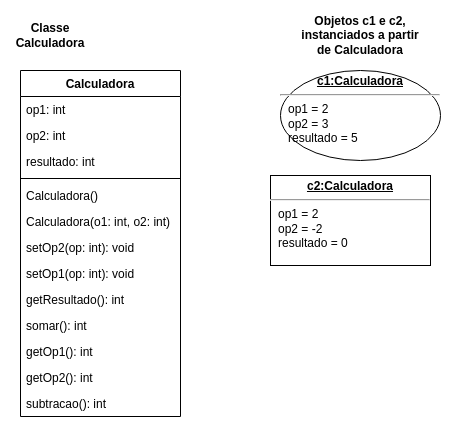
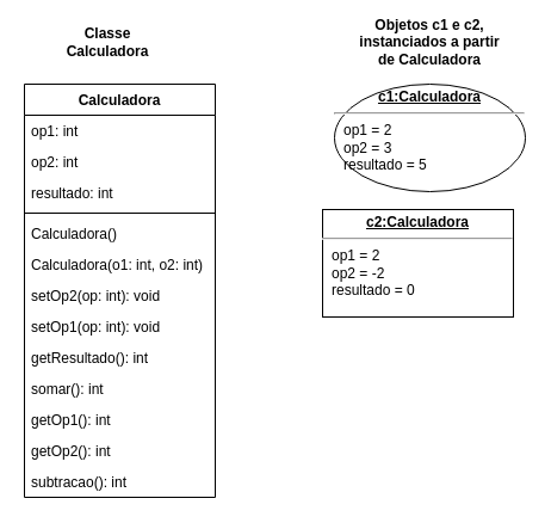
  <mxCell id="0" />
  <mxCell id="1" parent="0" />
  <mxCell id="2" value="Calculadora" style="swimlane;fontStyle=1;align=center;verticalAlign=top;childLayout=stackLayout;horizontal=1;startSize=26;horizontalStack=0;resizeParent=1;resizeParentMax=0;resizeLast=0;collapsible=1;marginBottom=0;" vertex="1" parent="1"><mxGeometry x="20" y="70" width="160" height="346" as="geometry" /></mxCell>
  <mxCell id="3" value="op1: int" style="text;strokeColor=none;fillColor=none;align=left;verticalAlign=top;spacingLeft=4;spacingRight=4;overflow=hidden;rotatable=0;points=[[0,0.5],[1,0.5]];portConstraint=eastwest;" vertex="1" parent="2"><mxGeometry y="26" width="160" height="26" as="geometry" /></mxCell>
  <mxCell id="4" value="op2: int" style="text;strokeColor=none;fillColor=none;align=left;verticalAlign=top;spacingLeft=4;spacingRight=4;overflow=hidden;rotatable=0;points=[[0,0.5],[1,0.5]];portConstraint=eastwest;" vertex="1" parent="2"><mxGeometry y="52" width="160" height="26" as="geometry" /></mxCell>
  <mxCell id="5" value="resultado: int" style="text;strokeColor=none;fillColor=none;align=left;verticalAlign=top;spacingLeft=4;spacingRight=4;overflow=hidden;rotatable=0;points=[[0,0.5],[1,0.5]];portConstraint=eastwest;" vertex="1" parent="2"><mxGeometry y="78" width="160" height="26" as="geometry" /></mxCell>
  <mxCell id="6" value="" style="line;strokeWidth=1;fillColor=none;align=left;verticalAlign=middle;spacingTop=-1;spacingLeft=3;spacingRight=3;rotatable=0;labelPosition=right;points=[];portConstraint=eastwest;" vertex="1" parent="2"><mxGeometry y="104" width="160" height="8" as="geometry" /></mxCell>
  <mxCell id="7" value="Calculadora()" style="text;strokeColor=none;fillColor=none;align=left;verticalAlign=top;spacingLeft=4;spacingRight=4;overflow=hidden;rotatable=0;points=[[0,0.5],[1,0.5]];portConstraint=eastwest;" vertex="1" parent="2"><mxGeometry y="112" width="160" height="26" as="geometry" /></mxCell>
  <mxCell id="8" value="Calculadora(o1: int, o2: int)" style="text;strokeColor=none;fillColor=none;align=left;verticalAlign=top;spacingLeft=4;spacingRight=4;overflow=hidden;rotatable=0;points=[[0,0.5],[1,0.5]];portConstraint=eastwest;" vertex="1" parent="2"><mxGeometry y="138" width="160" height="26" as="geometry" /></mxCell>
  <mxCell id="9" value="setOp2(op: int): void" style="text;strokeColor=none;fillColor=none;align=left;verticalAlign=top;spacingLeft=4;spacingRight=4;overflow=hidden;rotatable=0;points=[[0,0.5],[1,0.5]];portConstraint=eastwest;" vertex="1" parent="2"><mxGeometry y="164" width="160" height="26" as="geometry" /></mxCell>
  <mxCell id="10" value="setOp1(op: int): void" style="text;strokeColor=none;fillColor=none;align=left;verticalAlign=top;spacingLeft=4;spacingRight=4;overflow=hidden;rotatable=0;points=[[0,0.5],[1,0.5]];portConstraint=eastwest;" vertex="1" parent="2"><mxGeometry y="190" width="160" height="26" as="geometry" /></mxCell>
  <mxCell id="11" value="getResultado(): int" style="text;strokeColor=none;fillColor=none;align=left;verticalAlign=top;spacingLeft=4;spacingRight=4;overflow=hidden;rotatable=0;points=[[0,0.5],[1,0.5]];portConstraint=eastwest;" vertex="1" parent="2"><mxGeometry y="216" width="160" height="26" as="geometry" /></mxCell>
  <mxCell id="12" value="somar(): int" style="text;strokeColor=none;fillColor=none;align=left;verticalAlign=top;spacingLeft=4;spacingRight=4;overflow=hidden;rotatable=0;points=[[0,0.5],[1,0.5]];portConstraint=eastwest;" vertex="1" parent="2"><mxGeometry y="242" width="160" height="26" as="geometry" /></mxCell>
  <mxCell id="13" value="getOp1(): int" style="text;strokeColor=none;fillColor=none;align=left;verticalAlign=top;spacingLeft=4;spacingRight=4;overflow=hidden;rotatable=0;points=[[0,0.5],[1,0.5]];portConstraint=eastwest;" vertex="1" parent="2"><mxGeometry y="268" width="160" height="26" as="geometry" /></mxCell>
  <mxCell id="14" value="getOp2(): int" style="text;strokeColor=none;fillColor=none;align=left;verticalAlign=top;spacingLeft=4;spacingRight=4;overflow=hidden;rotatable=0;points=[[0,0.5],[1,0.5]];portConstraint=eastwest;" vertex="1" parent="2"><mxGeometry y="294" width="160" height="26" as="geometry" /></mxCell>
  <mxCell id="15" value="subtracao(): int" style="text;strokeColor=none;fillColor=none;align=left;verticalAlign=top;spacingLeft=4;spacingRight=4;overflow=hidden;rotatable=0;points=[[0,0.5],[1,0.5]];portConstraint=eastwest;" vertex="1" parent="2"><mxGeometry y="320" width="160" height="26" as="geometry" /></mxCell>
  <mxCell id="16" value="&lt;p style=&quot;margin: 0px ; margin-top: 4px ; text-align: center ; text-decoration: underline&quot;&gt;&lt;b&gt;c1:Calculadora&lt;/b&gt;&lt;/p&gt;&lt;hr&gt;&lt;p style=&quot;margin: 0px ; margin-left: 8px&quot;&gt;op1 = 2&lt;br&gt;op2 = 3&lt;br&gt;resultado = 5&lt;/p&gt;" style="ellipse;verticalAlign=top;align=left;overflow=fill;fontSize=12;fontFamily=Helvetica;html=1;" vertex="1" parent="1"><mxGeometry x="280" y="70" width="160" height="90" as="geometry" /></mxCell>
  <mxCell id="17" value="&lt;p style=&quot;margin: 0px ; margin-top: 4px ; text-align: center ; text-decoration: underline&quot;&gt;&lt;b&gt;c2:Calculadora&lt;/b&gt;&lt;/p&gt;&lt;hr&gt;&lt;p style=&quot;margin: 0px ; margin-left: 8px&quot;&gt;op1 = 2&lt;br&gt;op2 = -2&lt;br&gt;resultado = 0&lt;/p&gt;" style="verticalAlign=top;align=left;overflow=fill;fontSize=12;fontFamily=Helvetica;html=1;" vertex="1" parent="1"><mxGeometry x="270" y="175" width="160" height="90" as="geometry" /></mxCell>
- <mxCell id="18" value="Classe Calculadora" style="text;html=1;strokeColor=none;fillColor=none;align=center;verticalAlign=middle;whiteSpace=wrap;rounded=0;fontStyle=1" vertex="1" parent="1"><mxGeometry x="20" y="20" width="60" height="30" as="geometry" /></mxCell>
+ <mxCell id="18" value="Classe Calculadora" style="text;html=1;strokeColor=none;fillColor=none;align=center;verticalAlign=middle;whiteSpace=wrap;rounded=0;fontStyle=1" vertex="1" parent="1"><mxGeometry x="60" y="20" width="60" height="30" as="geometry" /></mxCell>
  <mxCell id="19" value="Objetos c1 e c2, instanciados a partir de Calculadora" style="text;html=1;strokeColor=none;fillColor=none;align=center;verticalAlign=middle;whiteSpace=wrap;rounded=0;fontStyle=1" vertex="1" parent="1"><mxGeometry x="300" y="20" width="120" height="30" as="geometry" /></mxCell>
